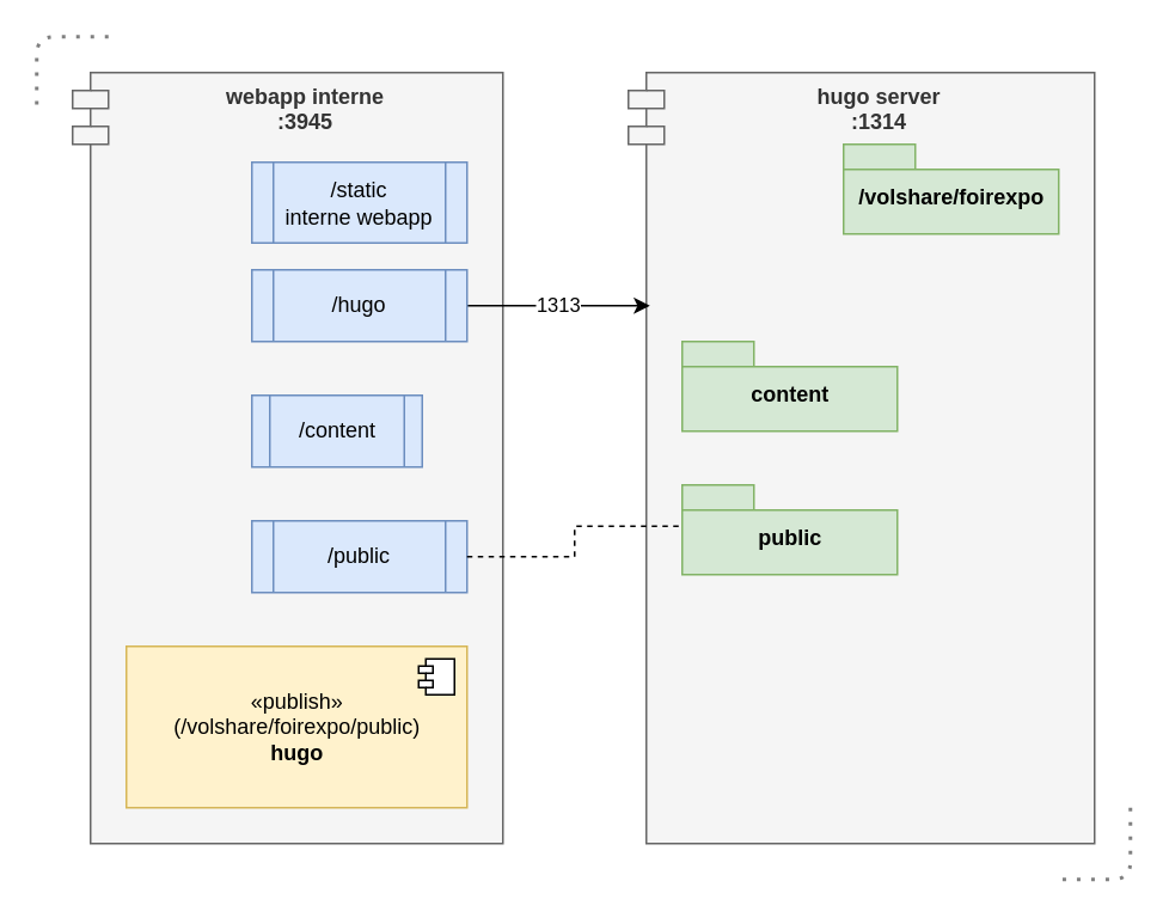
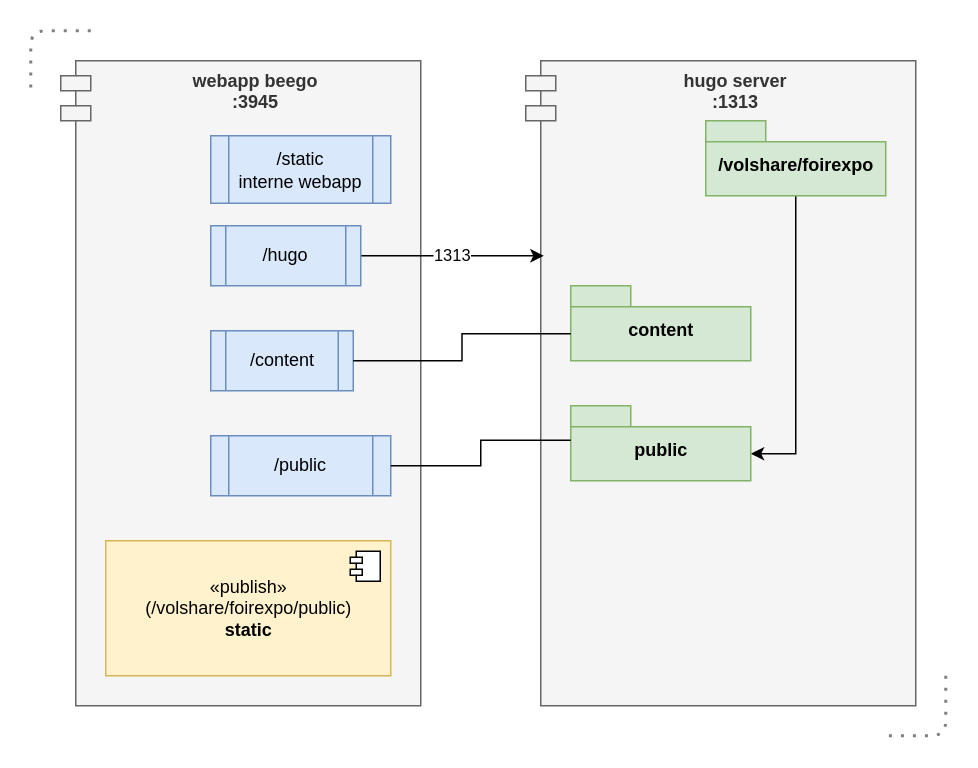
  <mxCell id="0" />
  <mxCell id="1" parent="0" />
- <mxCell id="2" value="webapp interne&#10;:3945" style="shape=module;align=left;spacingLeft=20;align=center;verticalAlign=top;fillColor=#f5f5f5;strokeColor=#666666;fontColor=#333333;fontStyle=1" vertex="1" parent="1"><mxGeometry x="40" y="40" width="240" height="430" as="geometry" /></mxCell>
+ <mxCell id="2" value="webapp beego&#10;:3945" style="shape=module;align=left;spacingLeft=20;align=center;verticalAlign=top;fillColor=#f5f5f5;strokeColor=#666666;fontColor=#333333;fontStyle=1" vertex="1" parent="1"><mxGeometry x="40" y="40" width="240" height="430" as="geometry" /></mxCell>
  <mxCell id="3" value="/static&lt;br&gt;interne webapp" style="shape=process;whiteSpace=wrap;html=1;backgroundOutline=1;fillColor=#dae8fc;strokeColor=#6c8ebf;" vertex="1" parent="1"><mxGeometry x="140" y="90" width="120" height="45" as="geometry" /></mxCell>
  <mxCell id="4" value="/public" style="shape=process;whiteSpace=wrap;html=1;backgroundOutline=1;fillColor=#dae8fc;strokeColor=#6c8ebf;" vertex="1" parent="1"><mxGeometry x="140" y="290" width="120" height="40" as="geometry" /></mxCell>
- <mxCell id="5" value="hugo server&#10;:1314" style="shape=module;align=left;spacingLeft=20;align=center;verticalAlign=top;fillColor=#f5f5f5;strokeColor=#666666;fontColor=#333333;fontStyle=1" vertex="1" parent="1"><mxGeometry x="350" y="40" width="260" height="430" as="geometry" /></mxCell>
+ <mxCell id="5" value="hugo server&#10;:1313" style="shape=module;align=left;spacingLeft=20;align=center;verticalAlign=top;fillColor=#f5f5f5;strokeColor=#666666;fontColor=#333333;fontStyle=1" vertex="1" parent="1"><mxGeometry x="350" y="40" width="260" height="430" as="geometry" /></mxCell>
  <mxCell id="6" value="/content" style="shape=process;whiteSpace=wrap;html=1;backgroundOutline=1;fillColor=#dae8fc;strokeColor=#6c8ebf;" vertex="1" parent="1"><mxGeometry x="140" y="220" width="95" height="40" as="geometry" /></mxCell>
+ <mxCell id="7" style="edgeStyle=orthogonalEdgeStyle;rounded=0;orthogonalLoop=1;jettySize=auto;html=1;entryX=0;entryY=0;entryDx=120;entryDy=32;entryPerimeter=0;" edge="1" parent="1" source="8" target="9"><mxGeometry relative="1" as="geometry" /></mxCell>
  <mxCell id="8" value="/volshare/foirexpo" style="shape=folder;fontStyle=1;spacingTop=10;tabWidth=40;tabHeight=14;tabPosition=left;html=1;fillColor=#d5e8d4;strokeColor=#82b366;" vertex="1" parent="1"><mxGeometry x="470" y="80" width="120" height="50" as="geometry" /></mxCell>
  <mxCell id="9" value="public" style="shape=folder;fontStyle=1;spacingTop=10;tabWidth=40;tabHeight=14;tabPosition=left;html=1;fillColor=#d5e8d4;strokeColor=#82b366;" vertex="1" parent="1"><mxGeometry x="380" y="270" width="120" height="50" as="geometry" /></mxCell>
  <mxCell id="10" value="content" style="shape=folder;fontStyle=1;spacingTop=10;tabWidth=40;tabHeight=14;tabPosition=left;html=1;fillColor=#d5e8d4;strokeColor=#82b366;" vertex="1" parent="1"><mxGeometry x="380" y="190" width="120" height="50" as="geometry" /></mxCell>
  <mxCell id="11" value="1313" style="edgeStyle=orthogonalEdgeStyle;rounded=0;orthogonalLoop=1;jettySize=auto;html=1;" edge="1" parent="1" source="12"><mxGeometry relative="1" as="geometry"><mxPoint x="362" y="170" as="targetPoint" /><Array as="points"><mxPoint x="362" y="170" /></Array></mxGeometry></mxCell>
- <mxCell id="12" value="/hugo" style="shape=process;whiteSpace=wrap;html=1;backgroundOutline=1;fillColor=#dae8fc;strokeColor=#6c8ebf;" vertex="1" parent="1"><mxGeometry x="140" y="150" width="120" height="40" as="geometry" /></mxCell>
- <mxCell id="13" value="«publish»&lt;br&gt;(/volshare/foirexpo/public)&lt;br&gt;&lt;b&gt;hugo&lt;/b&gt;" style="html=1;dropTarget=0;fillColor=#fff2cc;strokeColor=#d6b656;" vertex="1" parent="1"><mxGeometry x="70" y="360" width="190" height="90" as="geometry" /></mxCell>
+ <mxCell id="12" value="/hugo" style="shape=process;whiteSpace=wrap;html=1;backgroundOutline=1;fillColor=#dae8fc;strokeColor=#6c8ebf;" vertex="1" parent="1"><mxGeometry x="140" y="150" width="100" height="40" as="geometry" /></mxCell>
+ <mxCell id="13" value="«publish»&lt;br&gt;(/volshare/foirexpo/public)&lt;br&gt;&lt;b&gt;static&lt;/b&gt;" style="html=1;dropTarget=0;fillColor=#fff2cc;strokeColor=#d6b656;" vertex="1" parent="1"><mxGeometry x="70" y="360" width="190" height="90" as="geometry" /></mxCell>
  <mxCell id="14" value="" style="shape=module;jettyWidth=8;jettyHeight=4;" vertex="1" parent="13"><mxGeometry x="1" width="20" height="20" relative="1" as="geometry"><mxPoint x="-27" y="7" as="offset" /></mxGeometry></mxCell>
- <mxCell id="16" value="" style="endArrow=none;html=1;entryX=0;entryY=0;entryDx=0;entryDy=23;entryPerimeter=0;edgeStyle=orthogonalEdgeStyle;rounded=0;exitX=1;exitY=0.5;exitDx=0;exitDy=0;dashed=1;" edge="1" parent="1" source="4" target="9"><mxGeometry width="50" height="50" relative="1" as="geometry"><mxPoint x="270" y="250" as="sourcePoint" /><mxPoint x="400" y="232" as="targetPoint" /></mxGeometry></mxCell>
+ <mxCell id="15" value="" style="endArrow=none;html=1;entryX=0;entryY=0;entryDx=0;entryDy=32;entryPerimeter=0;edgeStyle=orthogonalEdgeStyle;rounded=0;" edge="1" parent="1" source="6" target="10"><mxGeometry width="50" height="50" relative="1" as="geometry"><mxPoint x="380" y="240" as="sourcePoint" /><mxPoint x="430" y="190" as="targetPoint" /></mxGeometry></mxCell>
+ <mxCell id="16" value="" style="endArrow=none;html=1;entryX=0;entryY=0;entryDx=0;entryDy=23;entryPerimeter=0;edgeStyle=orthogonalEdgeStyle;rounded=0;exitX=1;exitY=0.5;exitDx=0;exitDy=0;" edge="1" parent="1" source="4" target="9"><mxGeometry width="50" height="50" relative="1" as="geometry"><mxPoint x="270" y="250" as="sourcePoint" /><mxPoint x="400" y="232" as="targetPoint" /></mxGeometry></mxCell>
  <mxCell id="17" value="" style="endArrow=none;dashed=1;html=1;dashPattern=1 3;strokeWidth=2;strokeColor=#808080;" edge="1" parent="1"><mxGeometry width="50" height="50" relative="1" as="geometry"><mxPoint x="60" y="20" as="sourcePoint" /><mxPoint x="20" y="60" as="targetPoint" /><Array as="points"><mxPoint x="20" y="20" /></Array></mxGeometry></mxCell>
  <mxCell id="18" value="" style="endArrow=none;dashed=1;html=1;dashPattern=1 3;strokeWidth=2;strokeColor=#808080;" edge="1" parent="1"><mxGeometry width="50" height="50" relative="1" as="geometry"><mxPoint x="630" y="450" as="sourcePoint" /><mxPoint x="590" y="490" as="targetPoint" /><Array as="points"><mxPoint x="630" y="490" /></Array></mxGeometry></mxCell>
